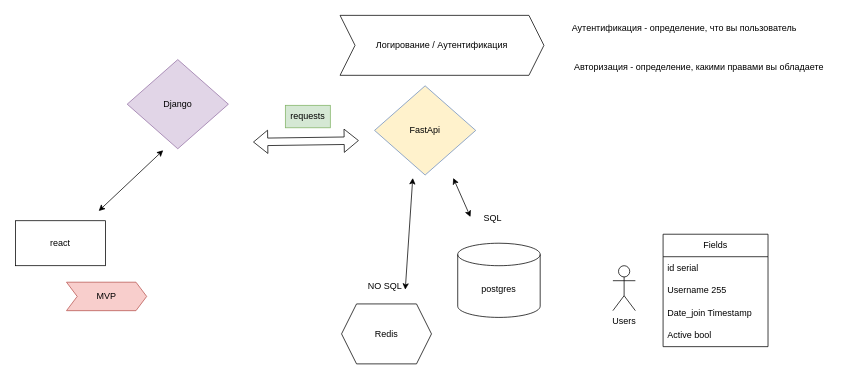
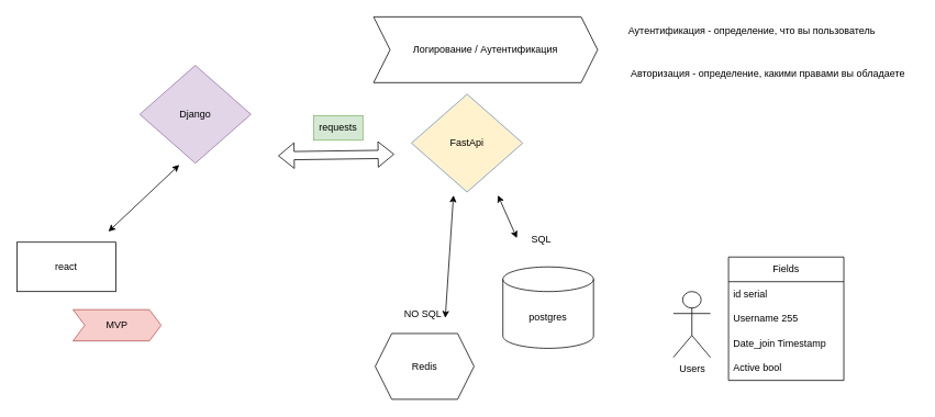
  <mxCell id="0" />
  <mxCell id="1" parent="0" />
  <mxCell id="2" value="postgres" style="shape=cylinder3;whiteSpace=wrap;html=1;boundedLbl=1;backgroundOutline=1;size=15;" vertex="1" parent="1"><mxGeometry x="610" y="324" width="110" height="99" as="geometry" /></mxCell>
- <mxCell id="3" value="Users" style="shape=umlActor;verticalLabelPosition=bottom;verticalAlign=top;html=1;outlineConnect=0;" vertex="1" parent="1"><mxGeometry x="817" y="354" width="30" height="60" as="geometry" /></mxCell>
+ <mxCell id="3" value="Users" style="shape=umlActor;verticalLabelPosition=bottom;verticalAlign=top;html=1;outlineConnect=0;" vertex="1" parent="1"><mxGeometry x="817" y="354" width="45" height="80" as="geometry" /></mxCell>
  <mxCell id="4" value="Fields" style="swimlane;fontStyle=0;childLayout=stackLayout;horizontal=1;startSize=30;horizontalStack=0;resizeParent=1;resizeParentMax=0;resizeLast=0;collapsible=1;marginBottom=0;whiteSpace=wrap;html=1;" vertex="1" parent="1"><mxGeometry x="884" y="312" width="140" height="150" as="geometry" /></mxCell>
  <mxCell id="5" value="id serial" style="text;strokeColor=none;fillColor=none;align=left;verticalAlign=middle;spacingLeft=4;spacingRight=4;overflow=hidden;points=[[0,0.5],[1,0.5]];portConstraint=eastwest;rotatable=0;whiteSpace=wrap;html=1;" vertex="1" parent="4"><mxGeometry y="30" width="140" height="30" as="geometry" /></mxCell>
  <mxCell id="6" value="Username 255" style="text;strokeColor=none;fillColor=none;align=left;verticalAlign=middle;spacingLeft=4;spacingRight=4;overflow=hidden;points=[[0,0.5],[1,0.5]];portConstraint=eastwest;rotatable=0;whiteSpace=wrap;html=1;" vertex="1" parent="4"><mxGeometry y="60" width="140" height="30" as="geometry" /></mxCell>
  <mxCell id="7" value="Date_join Timestamp" style="text;strokeColor=none;fillColor=none;align=left;verticalAlign=middle;spacingLeft=4;spacingRight=4;overflow=hidden;points=[[0,0.5],[1,0.5]];portConstraint=eastwest;rotatable=0;whiteSpace=wrap;html=1;" vertex="1" parent="4"><mxGeometry y="90" width="140" height="30" as="geometry" /></mxCell>
  <mxCell id="8" value="Active bool" style="text;strokeColor=none;fillColor=none;align=left;verticalAlign=middle;spacingLeft=4;spacingRight=4;overflow=hidden;points=[[0,0.5],[1,0.5]];portConstraint=eastwest;rotatable=0;whiteSpace=wrap;html=1;" vertex="1" parent="4"><mxGeometry y="120" width="140" height="30" as="geometry" /></mxCell>
  <mxCell id="9" value="FastApi" style="rhombus;whiteSpace=wrap;html=1;fillColor=#fff2cc;strokeColor=#6c8ebf;" vertex="1" parent="1"><mxGeometry x="499" y="114" width="135" height="119" as="geometry" /></mxCell>
  <mxCell id="10" value="Django" style="rhombus;whiteSpace=wrap;html=1;fillColor=#e1d5e7;strokeColor=#9673a6;" vertex="1" parent="1"><mxGeometry x="169" y="79" width="135" height="119" as="geometry" /></mxCell>
  <mxCell id="11" value="" style="shape=flexArrow;endArrow=classic;startArrow=classic;html=1;rounded=0;" edge="1" parent="1"><mxGeometry width="100" height="100" relative="1" as="geometry"><mxPoint x="337" y="189" as="sourcePoint" /><mxPoint x="478" y="187" as="targetPoint" /></mxGeometry></mxCell>
  <mxCell id="12" value="requests" style="text;html=1;strokeColor=#82b366;fillColor=#d5e8d4;align=center;verticalAlign=middle;whiteSpace=wrap;rounded=0;" vertex="1" parent="1"><mxGeometry x="380" y="140" width="60" height="30" as="geometry" /></mxCell>
  <mxCell id="13" value="" style="endArrow=classic;startArrow=classic;html=1;rounded=0;" edge="1" parent="1"><mxGeometry width="50" height="50" relative="1" as="geometry"><mxPoint x="131" y="281" as="sourcePoint" /><mxPoint x="217" y="200" as="targetPoint" /></mxGeometry></mxCell>
  <mxCell id="14" value="react" style="rounded=0;whiteSpace=wrap;html=1;" vertex="1" parent="1"><mxGeometry x="20" y="294" width="120" height="60" as="geometry" /></mxCell>
  <mxCell id="15" value="" style="endArrow=classic;startArrow=classic;html=1;rounded=0;" edge="1" parent="1"><mxGeometry width="50" height="50" relative="1" as="geometry"><mxPoint x="627" y="289" as="sourcePoint" /><mxPoint x="604" y="237" as="targetPoint" /></mxGeometry></mxCell>
  <mxCell id="16" value="Redis" style="shape=hexagon;perimeter=hexagonPerimeter2;whiteSpace=wrap;html=1;fixedSize=1;" vertex="1" parent="1"><mxGeometry x="455" y="405" width="120" height="80" as="geometry" /></mxCell>
  <mxCell id="17" value="NO SQL" style="text;html=1;strokeColor=none;fillColor=none;align=center;verticalAlign=middle;whiteSpace=wrap;rounded=0;" vertex="1" parent="1"><mxGeometry x="483" y="367" width="60" height="30" as="geometry" /></mxCell>
  <mxCell id="18" value="SQL" style="text;html=1;strokeColor=none;fillColor=none;align=center;verticalAlign=middle;whiteSpace=wrap;rounded=0;" vertex="1" parent="1"><mxGeometry x="627" y="276" width="60" height="30" as="geometry" /></mxCell>
  <mxCell id="19" value="" style="endArrow=classic;startArrow=classic;html=1;rounded=0;" edge="1" parent="1"><mxGeometry x="1" y="95" width="50" height="50" relative="1" as="geometry"><mxPoint x="540" y="386" as="sourcePoint" /><mxPoint x="550" y="237" as="targetPoint" /><mxPoint x="-1" y="-2" as="offset" /></mxGeometry></mxCell>
  <mxCell id="20" value="MVP" style="shape=step;perimeter=stepPerimeter;whiteSpace=wrap;html=1;fixedSize=1;fillColor=#f8cecc;strokeColor=#b85450;size=14.286;" vertex="1" parent="1"><mxGeometry x="88" y="376" width="107" height="38" as="geometry" /></mxCell>
  <mxCell id="21" value="Логирование / Аутентификация" style="shape=step;perimeter=stepPerimeter;whiteSpace=wrap;html=1;fixedSize=1;" vertex="1" parent="1"><mxGeometry x="453" y="20" width="272" height="80" as="geometry" /></mxCell>
  <mxCell id="22" value="Авторизация - определение, какими правами вы обладаете" style="text;html=1;strokeColor=none;fillColor=none;align=center;verticalAlign=middle;whiteSpace=wrap;rounded=0;" vertex="1" parent="1"><mxGeometry x="751" y="71" width="362" height="35" as="geometry" /></mxCell>
  <mxCell id="23" value="Аутентификация&amp;nbsp;- определение, что вы пользователь" style="text;html=1;strokeColor=none;fillColor=none;align=center;verticalAlign=middle;whiteSpace=wrap;rounded=0;" vertex="1" parent="1"><mxGeometry x="759" y="20" width="307" height="35" as="geometry" /></mxCell>
